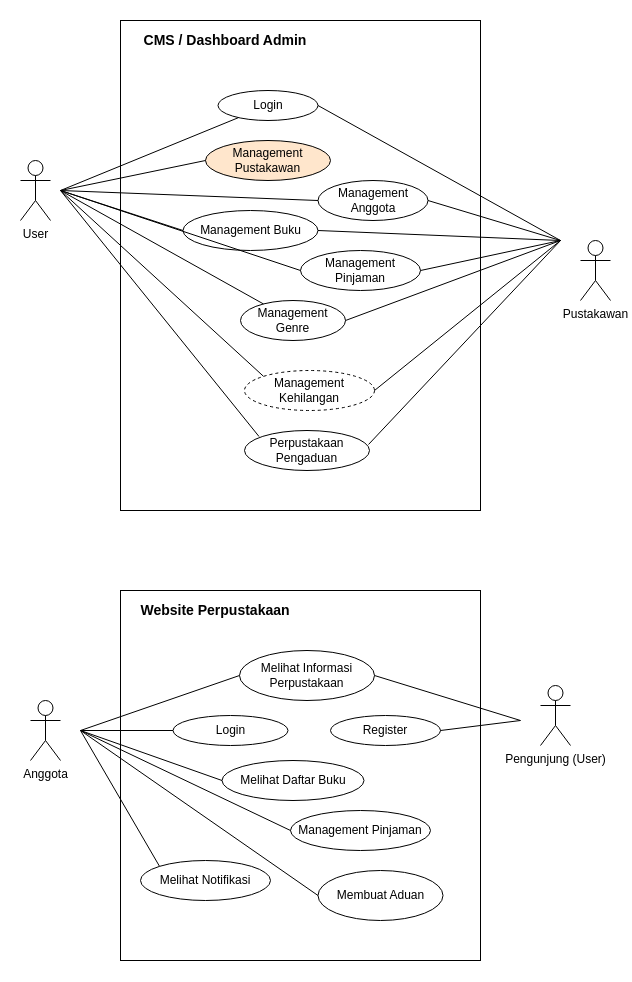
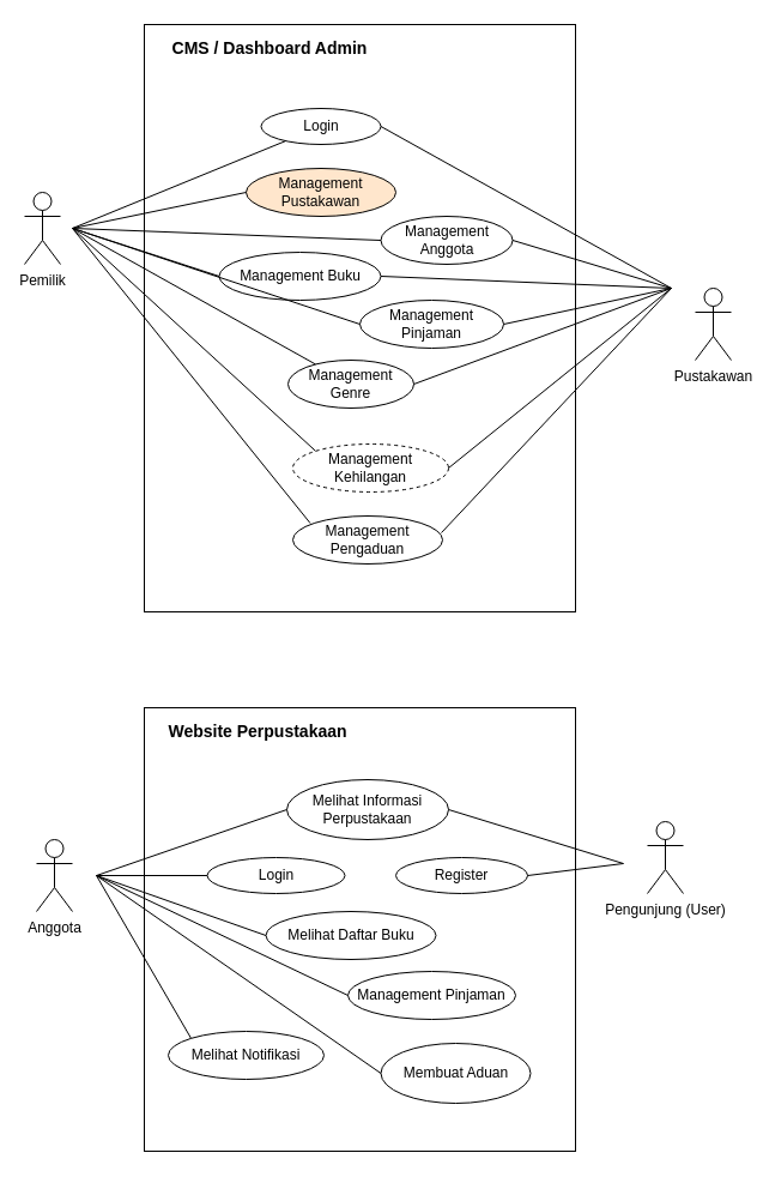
  <mxCell id="0" />
  <mxCell id="1" parent="0" />
  <mxCell id="2" value="" style="rounded=0;whiteSpace=wrap;html=1;" vertex="1" parent="1"><mxGeometry x="120" y="20" width="360" height="490" as="geometry" /></mxCell>
  <mxCell id="3" value="Pustakawan" style="shape=umlActor;verticalLabelPosition=bottom;verticalAlign=top;html=1;outlineConnect=0;" vertex="1" parent="1"><mxGeometry x="580" y="240" width="30" height="60" as="geometry" /></mxCell>
  <mxCell id="4" value="&lt;span style=&quot;font-size: 14px;&quot;&gt;&lt;b style=&quot;font-size: 14px;&quot;&gt;CMS / Dashboard Admin&lt;/b&gt;&lt;/span&gt;" style="text;html=1;align=center;verticalAlign=middle;whiteSpace=wrap;rounded=0;fontSize=14;" vertex="1" parent="1"><mxGeometry x="110" y="30" width="230" height="20" as="geometry" /></mxCell>
  <mxCell id="5" style="rounded=0;orthogonalLoop=1;jettySize=auto;html=1;endArrow=none;endFill=0;" edge="1" parent="1" target="9"><mxGeometry relative="1" as="geometry"><mxPoint x="60" y="190" as="sourcePoint" /></mxGeometry></mxCell>
- <mxCell id="6" value="User" style="shape=umlActor;verticalLabelPosition=bottom;verticalAlign=top;html=1;outlineConnect=0;" vertex="1" parent="1"><mxGeometry x="20" y="160" width="30" height="60" as="geometry" /></mxCell>
+ <mxCell id="6" value="Pemilik" style="shape=umlActor;verticalLabelPosition=bottom;verticalAlign=top;html=1;outlineConnect=0;" vertex="1" parent="1"><mxGeometry x="20" y="160" width="30" height="60" as="geometry" /></mxCell>
  <mxCell id="7" value="Management Genre" style="ellipse;whiteSpace=wrap;html=1;" vertex="1" parent="1"><mxGeometry x="240" y="300" width="105" height="40" as="geometry" /></mxCell>
- <mxCell id="8" value="Perpustakaan Pengaduan" style="ellipse;whiteSpace=wrap;html=1;" vertex="1" parent="1"><mxGeometry x="244" y="430" width="125" height="40" as="geometry" /></mxCell>
+ <mxCell id="8" value="Management Pengaduan" style="ellipse;whiteSpace=wrap;html=1;" vertex="1" parent="1"><mxGeometry x="244" y="430" width="125" height="40" as="geometry" /></mxCell>
  <mxCell id="9" value="Login" style="ellipse;whiteSpace=wrap;html=1;" vertex="1" parent="1"><mxGeometry x="217.5" y="90" width="100" height="30" as="geometry" /></mxCell>
  <mxCell id="10" value="Management Anggota" style="ellipse;whiteSpace=wrap;html=1;" vertex="1" parent="1"><mxGeometry x="317.5" y="180" width="110" height="40" as="geometry" /></mxCell>
  <mxCell id="11" value="Management Pustakawan" style="ellipse;whiteSpace=wrap;html=1;fillColor=#ffe6cc;" vertex="1" parent="1"><mxGeometry x="205" y="140" width="125" height="40" as="geometry" /></mxCell>
  <mxCell id="12" value="Management Pinjaman" style="ellipse;whiteSpace=wrap;html=1;" vertex="1" parent="1"><mxGeometry x="300" y="250" width="120" height="40" as="geometry" /></mxCell>
  <mxCell id="13" value="Management Kehilangan" style="ellipse;whiteSpace=wrap;html=1;dashed=1;" vertex="1" parent="1"><mxGeometry x="244" y="370" width="130" height="40" as="geometry" /></mxCell>
  <mxCell id="14" style="rounded=0;orthogonalLoop=1;jettySize=auto;html=1;endArrow=none;endFill=0;entryX=0;entryY=0.5;entryDx=0;entryDy=0;" edge="1" parent="1" target="10"><mxGeometry relative="1" as="geometry"><mxPoint x="60" y="190" as="sourcePoint" /><mxPoint x="154" y="157" as="targetPoint" /></mxGeometry></mxCell>
  <mxCell id="15" style="rounded=0;orthogonalLoop=1;jettySize=auto;html=1;endArrow=none;endFill=0;entryX=0;entryY=0.5;entryDx=0;entryDy=0;" edge="1" parent="1" target="11"><mxGeometry relative="1" as="geometry"><mxPoint x="60" y="190" as="sourcePoint" /><mxPoint x="145" y="235" as="targetPoint" /></mxGeometry></mxCell>
  <mxCell id="16" style="rounded=0;orthogonalLoop=1;jettySize=auto;html=1;endArrow=none;endFill=0;entryX=0;entryY=0.5;entryDx=0;entryDy=0;" edge="1" parent="1" target="23"><mxGeometry relative="1" as="geometry"><mxPoint x="60" y="190" as="sourcePoint" /><mxPoint x="155" y="245" as="targetPoint" /></mxGeometry></mxCell>
  <mxCell id="17" style="rounded=0;orthogonalLoop=1;jettySize=auto;html=1;endArrow=none;endFill=0;" edge="1" parent="1" target="7"><mxGeometry relative="1" as="geometry"><mxPoint x="60" y="190" as="sourcePoint" /><mxPoint x="315" y="255" as="targetPoint" /></mxGeometry></mxCell>
  <mxCell id="18" style="rounded=0;orthogonalLoop=1;jettySize=auto;html=1;endArrow=none;endFill=0;entryX=0;entryY=0;entryDx=0;entryDy=0;" edge="1" parent="1" target="13"><mxGeometry relative="1" as="geometry"><mxPoint x="60" y="190" as="sourcePoint" /><mxPoint x="335" y="275" as="targetPoint" /></mxGeometry></mxCell>
  <mxCell id="19" style="rounded=0;orthogonalLoop=1;jettySize=auto;html=1;endArrow=none;endFill=0;entryX=0.116;entryY=0.15;entryDx=0;entryDy=0;entryPerimeter=0;" edge="1" parent="1" target="8"><mxGeometry relative="1" as="geometry"><mxPoint x="60" y="190" as="sourcePoint" /><mxPoint x="345" y="285" as="targetPoint" /></mxGeometry></mxCell>
  <mxCell id="20" style="rounded=0;orthogonalLoop=1;jettySize=auto;html=1;endArrow=none;endFill=0;exitX=1;exitY=0.5;exitDx=0;exitDy=0;" edge="1" parent="1" source="10"><mxGeometry relative="1" as="geometry"><mxPoint x="110" y="420" as="sourcePoint" /><mxPoint x="560" y="240" as="targetPoint" /></mxGeometry></mxCell>
  <mxCell id="21" style="rounded=0;orthogonalLoop=1;jettySize=auto;html=1;endArrow=none;endFill=0;exitX=1;exitY=0.5;exitDx=0;exitDy=0;" edge="1" parent="1" source="23"><mxGeometry relative="1" as="geometry"><mxPoint x="120" y="430" as="sourcePoint" /><mxPoint x="560" y="240" as="targetPoint" /></mxGeometry></mxCell>
  <mxCell id="22" style="rounded=0;orthogonalLoop=1;jettySize=auto;html=1;endArrow=none;endFill=0;exitX=1;exitY=0.5;exitDx=0;exitDy=0;" edge="1" parent="1" source="9"><mxGeometry relative="1" as="geometry"><mxPoint x="130" y="440" as="sourcePoint" /><mxPoint x="560" y="240" as="targetPoint" /></mxGeometry></mxCell>
  <mxCell id="23" value="Management Buku" style="ellipse;whiteSpace=wrap;html=1;" vertex="1" parent="1"><mxGeometry x="182.5" y="210" width="135" height="40" as="geometry" /></mxCell>
  <mxCell id="24" style="rounded=0;orthogonalLoop=1;jettySize=auto;html=1;endArrow=none;endFill=0;exitX=1;exitY=0.5;exitDx=0;exitDy=0;" edge="1" parent="1" source="12"><mxGeometry relative="1" as="geometry"><mxPoint x="324" y="250" as="sourcePoint" /><mxPoint x="560" y="240" as="targetPoint" /></mxGeometry></mxCell>
  <mxCell id="25" style="rounded=0;orthogonalLoop=1;jettySize=auto;html=1;endArrow=none;endFill=0;exitX=1;exitY=0.5;exitDx=0;exitDy=0;" edge="1" parent="1" source="7"><mxGeometry relative="1" as="geometry"><mxPoint x="334" y="260" as="sourcePoint" /><mxPoint x="560" y="240" as="targetPoint" /></mxGeometry></mxCell>
  <mxCell id="26" style="rounded=0;orthogonalLoop=1;jettySize=auto;html=1;endArrow=none;endFill=0;exitX=1;exitY=0.5;exitDx=0;exitDy=0;" edge="1" parent="1" source="13"><mxGeometry relative="1" as="geometry"><mxPoint x="344" y="270" as="sourcePoint" /><mxPoint x="560" y="240" as="targetPoint" /></mxGeometry></mxCell>
  <mxCell id="27" style="rounded=0;orthogonalLoop=1;jettySize=auto;html=1;endArrow=none;endFill=0;exitX=0.992;exitY=0.35;exitDx=0;exitDy=0;exitPerimeter=0;" edge="1" parent="1" source="8"><mxGeometry relative="1" as="geometry"><mxPoint x="354" y="280" as="sourcePoint" /><mxPoint x="560" y="240" as="targetPoint" /></mxGeometry></mxCell>
  <mxCell id="28" style="rounded=0;orthogonalLoop=1;jettySize=auto;html=1;endArrow=none;endFill=0;entryX=0;entryY=0.5;entryDx=0;entryDy=0;" edge="1" parent="1" target="12"><mxGeometry relative="1" as="geometry"><mxPoint x="60" y="190" as="sourcePoint" /><mxPoint x="610" y="290" as="targetPoint" /></mxGeometry></mxCell>
  <mxCell id="29" value="" style="rounded=0;whiteSpace=wrap;html=1;" vertex="1" parent="1"><mxGeometry x="120" y="590" width="360" height="370" as="geometry" /></mxCell>
  <mxCell id="30" value="Anggota" style="shape=umlActor;verticalLabelPosition=bottom;verticalAlign=top;html=1;outlineConnect=0;" vertex="1" parent="1"><mxGeometry x="30" y="700" width="30" height="60" as="geometry" /></mxCell>
  <mxCell id="31" value="Melihat Informasi Perpustakaan" style="ellipse;whiteSpace=wrap;html=1;" vertex="1" parent="1"><mxGeometry x="239" y="650" width="135" height="50" as="geometry" /></mxCell>
  <mxCell id="32" value="&lt;b&gt;Website Perpustakaan&lt;/b&gt;" style="text;html=1;align=center;verticalAlign=middle;whiteSpace=wrap;rounded=0;fontSize=14;" vertex="1" parent="1"><mxGeometry x="100" y="600" width="230" height="20" as="geometry" /></mxCell>
  <mxCell id="33" value="Login" style="ellipse;whiteSpace=wrap;html=1;" vertex="1" parent="1"><mxGeometry x="172.5" y="715" width="115" height="30" as="geometry" /></mxCell>
  <mxCell id="34" value="Register" style="ellipse;whiteSpace=wrap;html=1;" vertex="1" parent="1"><mxGeometry x="330" y="715" width="110" height="30" as="geometry" /></mxCell>
  <mxCell id="35" value="Pengunjung (User)" style="shape=umlActor;verticalLabelPosition=bottom;verticalAlign=top;html=1;outlineConnect=0;" vertex="1" parent="1"><mxGeometry x="540" y="685" width="30" height="60" as="geometry" /></mxCell>
  <mxCell id="36" value="Melihat Daftar Buku" style="ellipse;whiteSpace=wrap;html=1;" vertex="1" parent="1"><mxGeometry x="221.5" y="760" width="142" height="40" as="geometry" /></mxCell>
  <mxCell id="37" value="Management Pinjaman" style="ellipse;whiteSpace=wrap;html=1;" vertex="1" parent="1"><mxGeometry x="290" y="810" width="140" height="40" as="geometry" /></mxCell>
  <mxCell id="38" value="Melihat Notifikasi" style="ellipse;whiteSpace=wrap;html=1;" vertex="1" parent="1"><mxGeometry x="140" y="860" width="130" height="40" as="geometry" /></mxCell>
  <mxCell id="39" value="Membuat Aduan" style="ellipse;whiteSpace=wrap;html=1;" vertex="1" parent="1"><mxGeometry x="317.5" y="870" width="125" height="50" as="geometry" /></mxCell>
  <mxCell id="40" value="" style="endArrow=none;html=1;rounded=0;entryX=0;entryY=0.5;entryDx=0;entryDy=0;" edge="1" parent="1" target="31"><mxGeometry width="50" height="50" relative="1" as="geometry"><mxPoint x="80" y="730" as="sourcePoint" /><mxPoint x="360" y="730" as="targetPoint" /></mxGeometry></mxCell>
  <mxCell id="41" value="" style="endArrow=none;html=1;rounded=0;entryX=0;entryY=0.5;entryDx=0;entryDy=0;" edge="1" parent="1" target="33"><mxGeometry width="50" height="50" relative="1" as="geometry"><mxPoint x="80" y="730" as="sourcePoint" /><mxPoint x="235" y="685" as="targetPoint" /></mxGeometry></mxCell>
  <mxCell id="42" value="" style="endArrow=none;html=1;rounded=0;entryX=0;entryY=0.5;entryDx=0;entryDy=0;" edge="1" parent="1" target="36"><mxGeometry width="50" height="50" relative="1" as="geometry"><mxPoint x="80" y="730" as="sourcePoint" /><mxPoint x="245" y="695" as="targetPoint" /></mxGeometry></mxCell>
  <mxCell id="43" value="" style="endArrow=none;html=1;rounded=0;entryX=0;entryY=0;entryDx=0;entryDy=0;" edge="1" parent="1" target="38"><mxGeometry width="50" height="50" relative="1" as="geometry"><mxPoint x="80" y="730" as="sourcePoint" /><mxPoint x="255" y="705" as="targetPoint" /></mxGeometry></mxCell>
  <mxCell id="44" value="" style="endArrow=none;html=1;rounded=0;entryX=0;entryY=0.5;entryDx=0;entryDy=0;" edge="1" parent="1" target="39"><mxGeometry width="50" height="50" relative="1" as="geometry"><mxPoint x="80" y="730" as="sourcePoint" /><mxPoint x="265" y="715" as="targetPoint" /></mxGeometry></mxCell>
  <mxCell id="45" value="" style="endArrow=none;html=1;rounded=0;exitX=1;exitY=0.5;exitDx=0;exitDy=0;" edge="1" parent="1" source="34"><mxGeometry width="50" height="50" relative="1" as="geometry"><mxPoint x="130" y="780" as="sourcePoint" /><mxPoint x="520" y="720" as="targetPoint" /></mxGeometry></mxCell>
  <mxCell id="46" value="" style="endArrow=none;html=1;rounded=0;exitX=1;exitY=0.5;exitDx=0;exitDy=0;" edge="1" parent="1" source="31"><mxGeometry width="50" height="50" relative="1" as="geometry"><mxPoint x="140" y="790" as="sourcePoint" /><mxPoint x="520" y="720" as="targetPoint" /></mxGeometry></mxCell>
  <mxCell id="47" value="" style="endArrow=none;html=1;rounded=0;entryX=0;entryY=0.5;entryDx=0;entryDy=0;" edge="1" parent="1" target="37"><mxGeometry width="50" height="50" relative="1" as="geometry"><mxPoint x="80" y="730" as="sourcePoint" /><mxPoint x="295" y="745" as="targetPoint" /></mxGeometry></mxCell>
